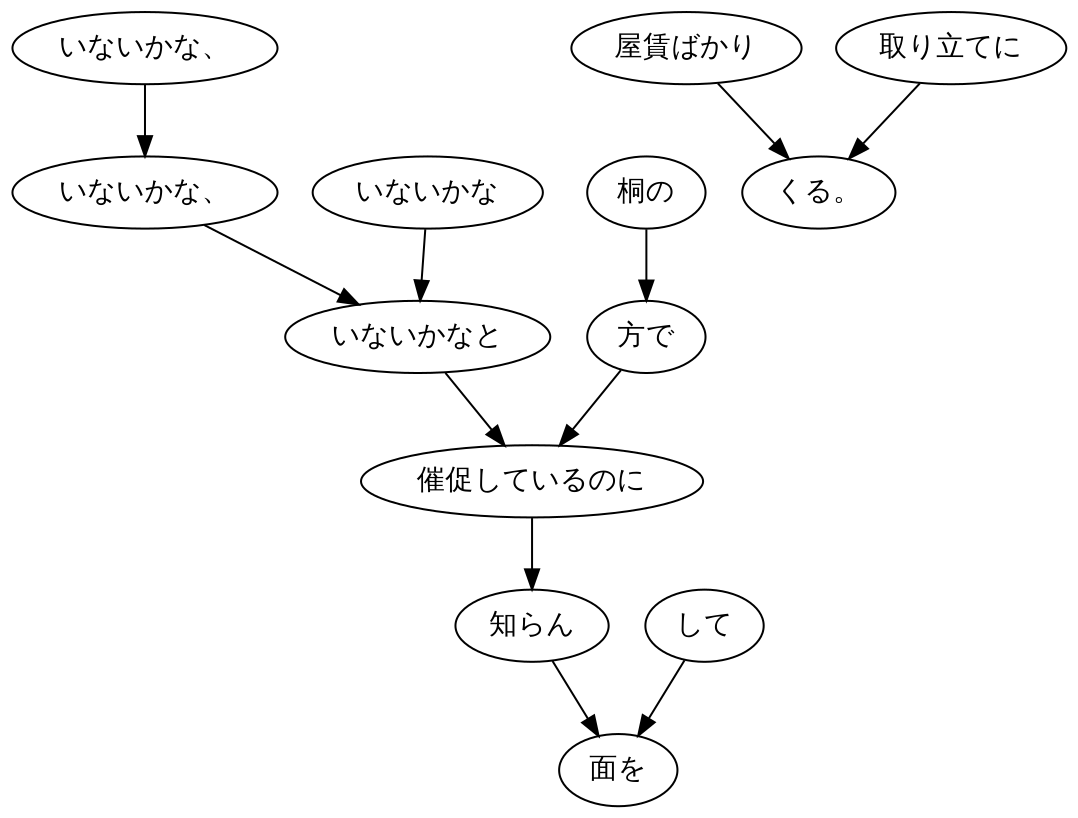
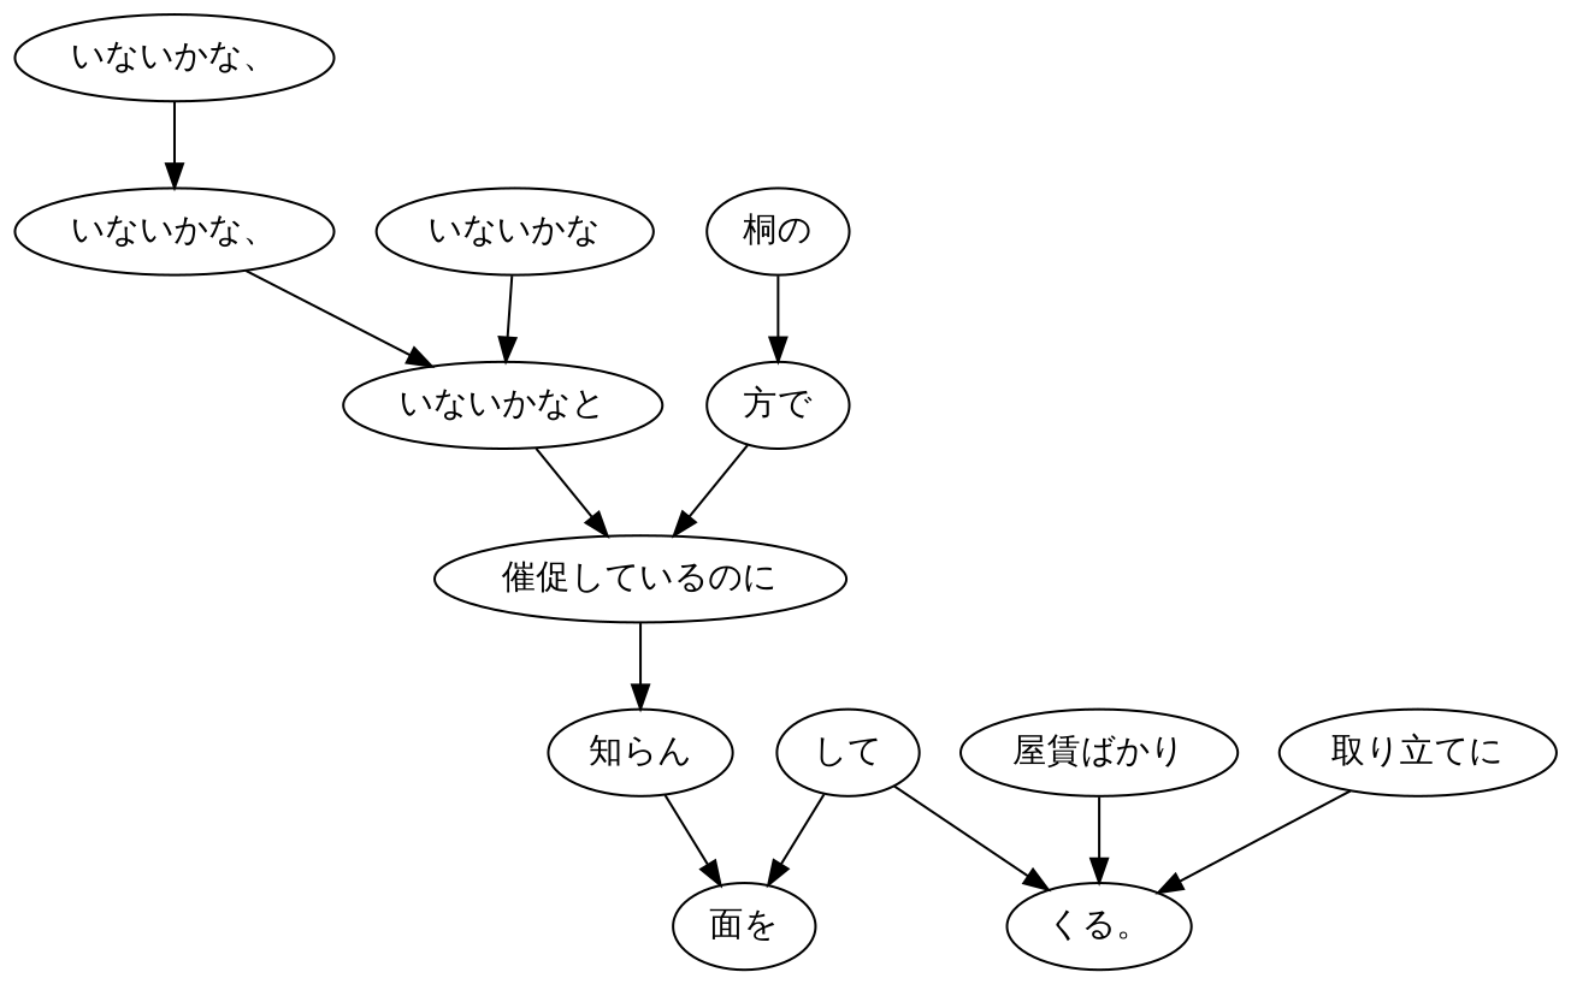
  digraph {
    n1 [label="いないかな、"]
    n2 [label="いないかな、"]
    n3 [label="いないかなと"]
    n4 [label="催促しているのに"]
    n5 [label="いないかな"]
    n6 [label="知らん"]
    n7 [label="桐の"]
    n8 [label="方で"]
    n9 [label="面を"]
    n10 [label="して"]
    n11 [label="くる。"]
    n12 [label="屋賃ばかり"]
    n13 [label="取り立てに"]
    n1 -> n2
    n2 -> n3
    n3 -> n4
    n4 -> n6
    n5 -> n3
    n6 -> n9
    n7 -> n8
    n8 -> n4
    n10 -> n9
+   n10 -> n11
    n12 -> n11
    n13 -> n11
  }
